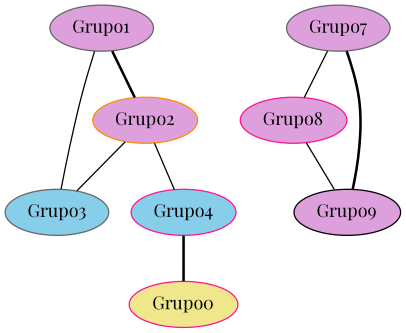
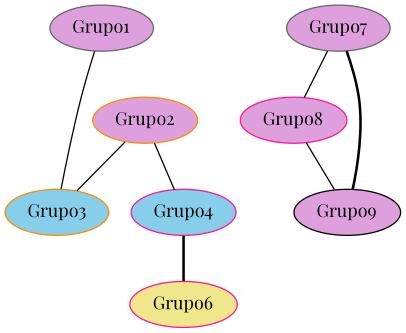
  strict graph {
    fontname="Playfair Display"
    node [color=deeppink fillcolor=plum fontname="Playfair Display" style=filled]
    edge [color=black fontname="Playfair Display" style=solid]
    n1 [color=gray40 label=Grupo1]
    n2 [color=darkorange label=Grupo2]
-   n3 [color=gray40 fillcolor=skyblue label=Grupo3]
+   n3 [color=darkorange fillcolor=skyblue label=Grupo3]
    n4 [fillcolor=skyblue label=Grupo4]
-   n5 [fillcolor=khaki label=Grupo0]
+   n5 [fillcolor=khaki label=Grupo6]
    n6 [color=gray40 label=Grupo7]
    n7 [label=Grupo8]
    n8 [color=black label=Grupo9]
-   n1 -- n2 [style=bold]
    n1 -- n3
    n2 -- n3
    n2 -- n4
    n4 -- n5 [style=bold]
    n6 -- n7
    n6 -- n8 [style=bold]
    n7 -- n8
  }
